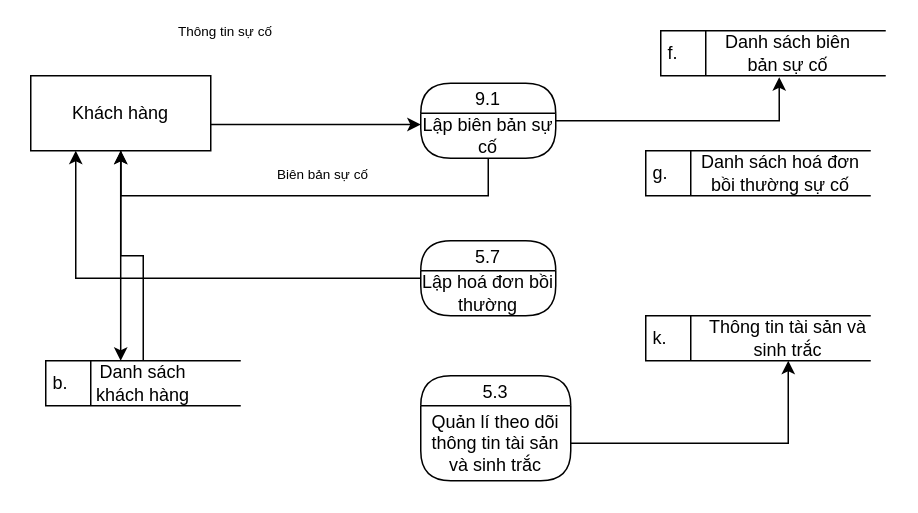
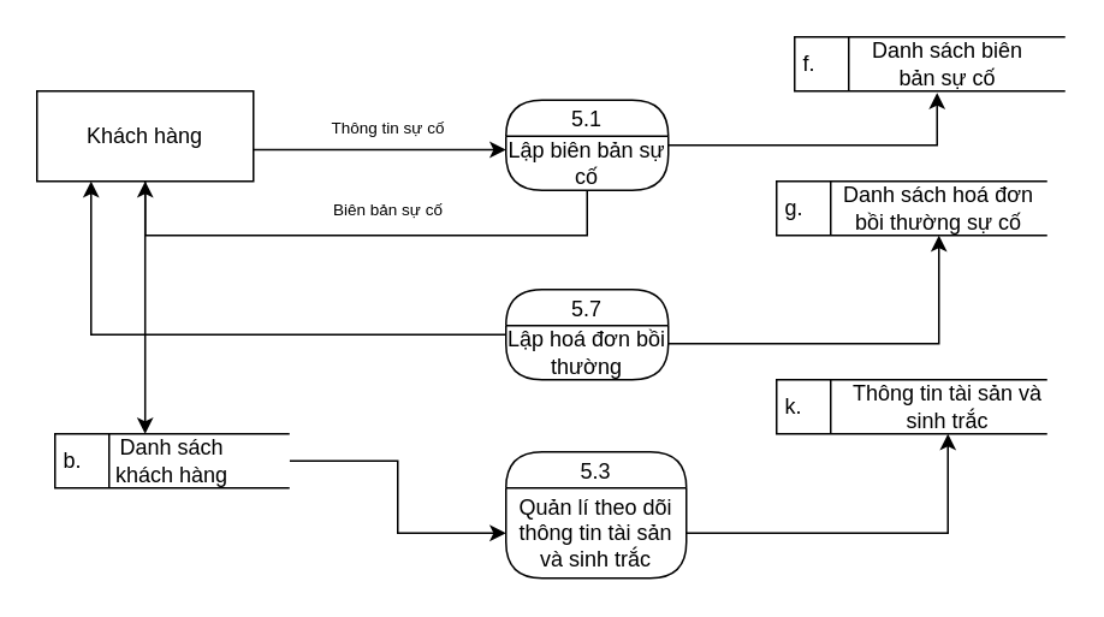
  <mxCell id="0" />
  <mxCell id="1" parent="0" />
  <mxCell id="2" style="edgeStyle=orthogonalEdgeStyle;rounded=0;orthogonalLoop=1;jettySize=auto;html=1;entryX=0;entryY=0.25;entryDx=0;entryDy=0;" edge="1" parent="1" source="3" target="5"><mxGeometry relative="1" as="geometry"><Array as="points"><mxPoint x="170" y="83" /></Array></mxGeometry></mxCell>
  <mxCell id="3" value="Khách hàng" style="rounded=0;whiteSpace=wrap;html=1;" vertex="1" parent="1"><mxGeometry x="20" y="50" width="120" height="50" as="geometry" /></mxCell>
- <mxCell id="4" value="9.1" style="swimlane;fontStyle=0;childLayout=stackLayout;horizontal=1;startSize=20;fillColor=#ffffff;horizontalStack=0;resizeParent=1;resizeParentMax=0;resizeLast=0;collapsible=0;marginBottom=0;swimlaneFillColor=#ffffff;rounded=1;glass=0;arcSize=50;" vertex="1" parent="1"><mxGeometry x="280" y="55" width="90" height="50" as="geometry" /></mxCell>
+ <mxCell id="4" value="5.1" style="swimlane;fontStyle=0;childLayout=stackLayout;horizontal=1;startSize=20;fillColor=#ffffff;horizontalStack=0;resizeParent=1;resizeParentMax=0;resizeLast=0;collapsible=0;marginBottom=0;swimlaneFillColor=#ffffff;rounded=1;glass=0;arcSize=50;" vertex="1" parent="1"><mxGeometry x="280" y="55" width="90" height="50" as="geometry" /></mxCell>
  <mxCell id="5" value="Lập biên bản sự cố" style="text;html=1;align=center;verticalAlign=middle;whiteSpace=wrap;rounded=0;" vertex="1" parent="4"><mxGeometry y="20" width="90" height="30" as="geometry" /></mxCell>
- <mxCell id="6" value="&lt;font style=&quot;font-size: 9px;&quot;&gt;Thông tin sự cố&lt;/font&gt;" style="text;html=1;align=center;verticalAlign=middle;whiteSpace=wrap;rounded=0;" vertex="1" parent="1"><mxGeometry x="105" y="5" width="90" height="30" as="geometry" /></mxCell>
+ <mxCell id="6" value="&lt;font style=&quot;font-size: 9px;&quot;&gt;Thông tin sự cố&lt;/font&gt;" style="text;html=1;align=center;verticalAlign=middle;whiteSpace=wrap;rounded=0;" vertex="1" parent="1"><mxGeometry x="170" y="55" width="90" height="30" as="geometry" /></mxCell>
  <mxCell id="7" style="edgeStyle=orthogonalEdgeStyle;rounded=0;orthogonalLoop=1;jettySize=auto;html=1;entryX=0.5;entryY=1;entryDx=0;entryDy=0;" edge="1" parent="1" source="5" target="3"><mxGeometry relative="1" as="geometry"><Array as="points"><mxPoint x="325" y="130" /><mxPoint x="80" y="130" /></Array></mxGeometry></mxCell>
  <mxCell id="8" value="&lt;font style=&quot;font-size: 9px;&quot;&gt;Biên bản sự cố&lt;/font&gt;" style="text;html=1;align=center;verticalAlign=middle;whiteSpace=wrap;rounded=0;" vertex="1" parent="1"><mxGeometry x="170" y="100" width="90" height="30" as="geometry" /></mxCell>
  <mxCell id="9" style="edgeStyle=orthogonalEdgeStyle;rounded=0;orthogonalLoop=1;jettySize=auto;html=1;entryX=0.25;entryY=1;entryDx=0;entryDy=0;" edge="1" parent="1" source="10" target="3"><mxGeometry relative="1" as="geometry" /></mxCell>
  <mxCell id="10" value="5.7" style="swimlane;fontStyle=0;childLayout=stackLayout;horizontal=1;startSize=20;fillColor=#ffffff;horizontalStack=0;resizeParent=1;resizeParentMax=0;resizeLast=0;collapsible=0;marginBottom=0;swimlaneFillColor=#ffffff;rounded=1;glass=0;arcSize=50;" vertex="1" parent="1"><mxGeometry x="280" y="160" width="90" height="50" as="geometry" /></mxCell>
  <mxCell id="11" value="Lập hoá đơn bồi thường" style="text;html=1;align=center;verticalAlign=middle;whiteSpace=wrap;rounded=0;" vertex="1" parent="10"><mxGeometry y="20" width="90" height="30" as="geometry" /></mxCell>
- <mxCell id="12" style="edgeStyle=orthogonalEdgeStyle;rounded=0;orthogonalLoop=1;jettySize=auto;html=1;" edge="1" parent="1" source="13" target="3"><mxGeometry relative="1" as="geometry" /></mxCell>
+ <mxCell id="12" style="edgeStyle=orthogonalEdgeStyle;rounded=0;orthogonalLoop=1;jettySize=auto;html=1;entryX=0;entryY=0.5;entryDx=0;entryDy=0;" edge="1" parent="1" source="13" target="22"><mxGeometry relative="1" as="geometry" /></mxCell>
  <mxCell id="13" value="b." style="html=1;dashed=0;whiteSpace=wrap;shape=mxgraph.dfd.dataStoreID;align=left;spacingLeft=3;points=[[0,0],[0.5,0],[1,0],[0,0.5],[1,0.5],[0,1],[0.5,1],[1,1]];" vertex="1" parent="1"><mxGeometry x="30" y="240" width="130" height="30" as="geometry" /></mxCell>
  <mxCell id="14" value="Danh sách khách hàng" style="text;html=1;align=center;verticalAlign=middle;whiteSpace=wrap;rounded=0;" vertex="1" parent="1"><mxGeometry x="50" y="240" width="90" height="30" as="geometry" /></mxCell>
  <mxCell id="15" value="k." style="html=1;dashed=0;whiteSpace=wrap;shape=mxgraph.dfd.dataStoreID;align=left;spacingLeft=3;points=[[0,0],[0.5,0],[1,0],[0,0.5],[1,0.5],[0,1],[0.5,1],[1,1]];" vertex="1" parent="1"><mxGeometry x="430" y="210" width="150" height="30" as="geometry" /></mxCell>
  <mxCell id="16" value="Thông tin tài sản và sinh trắc" style="text;html=1;align=center;verticalAlign=middle;whiteSpace=wrap;rounded=0;" vertex="1" parent="1"><mxGeometry x="465" y="210" width="120" height="30" as="geometry" /></mxCell>
  <mxCell id="17" value="f." style="html=1;dashed=0;whiteSpace=wrap;shape=mxgraph.dfd.dataStoreID;align=left;spacingLeft=3;points=[[0,0],[0.5,0],[1,0],[0,0.5],[1,0.5],[0,1],[0.5,1],[1,1]];" vertex="1" parent="1"><mxGeometry x="440" y="20" width="150" height="30" as="geometry" /></mxCell>
  <mxCell id="18" value="Danh sách biên bản sự cố" style="text;html=1;align=center;verticalAlign=middle;whiteSpace=wrap;rounded=0;" vertex="1" parent="1"><mxGeometry x="480" y="20" width="90" height="30" as="geometry" /></mxCell>
  <mxCell id="19" value="g." style="html=1;dashed=0;whiteSpace=wrap;shape=mxgraph.dfd.dataStoreID;align=left;spacingLeft=3;points=[[0,0],[0.5,0],[1,0],[0,0.5],[1,0.5],[0,1],[0.5,1],[1,1]];" vertex="1" parent="1"><mxGeometry x="430" y="100" width="150" height="30" as="geometry" /></mxCell>
  <mxCell id="20" value="Danh sách hoá đơn bồi thường sự cố" style="text;html=1;align=center;verticalAlign=middle;whiteSpace=wrap;rounded=0;" vertex="1" parent="1"><mxGeometry x="460" y="100" width="120" height="30" as="geometry" /></mxCell>
  <mxCell id="21" value="5.3" style="swimlane;fontStyle=0;childLayout=stackLayout;horizontal=1;startSize=20;fillColor=#ffffff;horizontalStack=0;resizeParent=1;resizeParentMax=0;resizeLast=0;collapsible=0;marginBottom=0;swimlaneFillColor=#ffffff;rounded=1;glass=0;arcSize=50;" vertex="1" parent="1"><mxGeometry x="280" y="250" width="100" height="70" as="geometry" /></mxCell>
  <mxCell id="22" value="Quản lí theo dõi thông tin tài sản và sinh trắc" style="text;html=1;align=center;verticalAlign=middle;whiteSpace=wrap;rounded=0;" vertex="1" parent="21"><mxGeometry y="20" width="100" height="50" as="geometry" /></mxCell>
+ <mxCell id="23" style="edgeStyle=orthogonalEdgeStyle;rounded=0;orthogonalLoop=1;jettySize=auto;html=1;entryX=0.5;entryY=1;entryDx=0;entryDy=0;" edge="1" parent="1" source="11" target="20"><mxGeometry relative="1" as="geometry"><Array as="points"><mxPoint x="520" y="190" /></Array></mxGeometry></mxCell>
  <mxCell id="24" style="edgeStyle=orthogonalEdgeStyle;rounded=0;orthogonalLoop=1;jettySize=auto;html=1;entryX=0.5;entryY=1;entryDx=0;entryDy=0;" edge="1" parent="1" source="22" target="16"><mxGeometry relative="1" as="geometry" /></mxCell>
  <mxCell id="25" style="edgeStyle=orthogonalEdgeStyle;rounded=0;orthogonalLoop=1;jettySize=auto;html=1;entryX=0.433;entryY=1.033;entryDx=0;entryDy=0;entryPerimeter=0;" edge="1" parent="1" source="4" target="18"><mxGeometry relative="1" as="geometry" /></mxCell>
  <mxCell id="26" style="edgeStyle=orthogonalEdgeStyle;rounded=0;orthogonalLoop=1;jettySize=auto;html=1;entryX=0.333;entryY=0;entryDx=0;entryDy=0;entryPerimeter=0;" edge="1" parent="1" source="3" target="14"><mxGeometry relative="1" as="geometry" /></mxCell>
